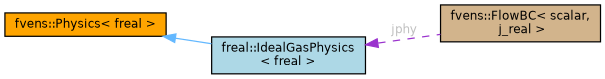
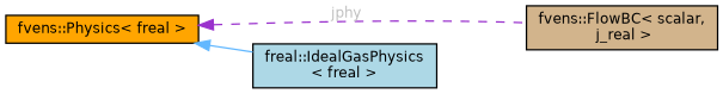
  digraph {
    rankdir=LR
    node [color=black fontname=Helvetica fontsize=10 shape=box style=filled]
    edge [dir=back fontname=Helvetica fontsize=10 labelfontname=Helvetica labelfontsize=10]
    n1 [fillcolor=tan fontcolor=black height=0.2 label="fvens::FlowBC\< scalar,\l j_real \>" width=0.4]
    n2 [fillcolor=lightblue height=0.2 label="freal::IdealGasPhysics\l\< freal \>" width=0.4]
    n3 [fillcolor=orange height=0.2 label="fvens::Physics\< freal \>" width=0.4]
-   n2 -> n1 [color=darkorchid3 fontcolor=grey label=" jphy" style=dashed]
+   n3 -> n1 [color=darkorchid3 fontcolor=grey label=" jphy" style=dashed]
    n3 -> n2 [color=steelblue1 style=solid]
  }
